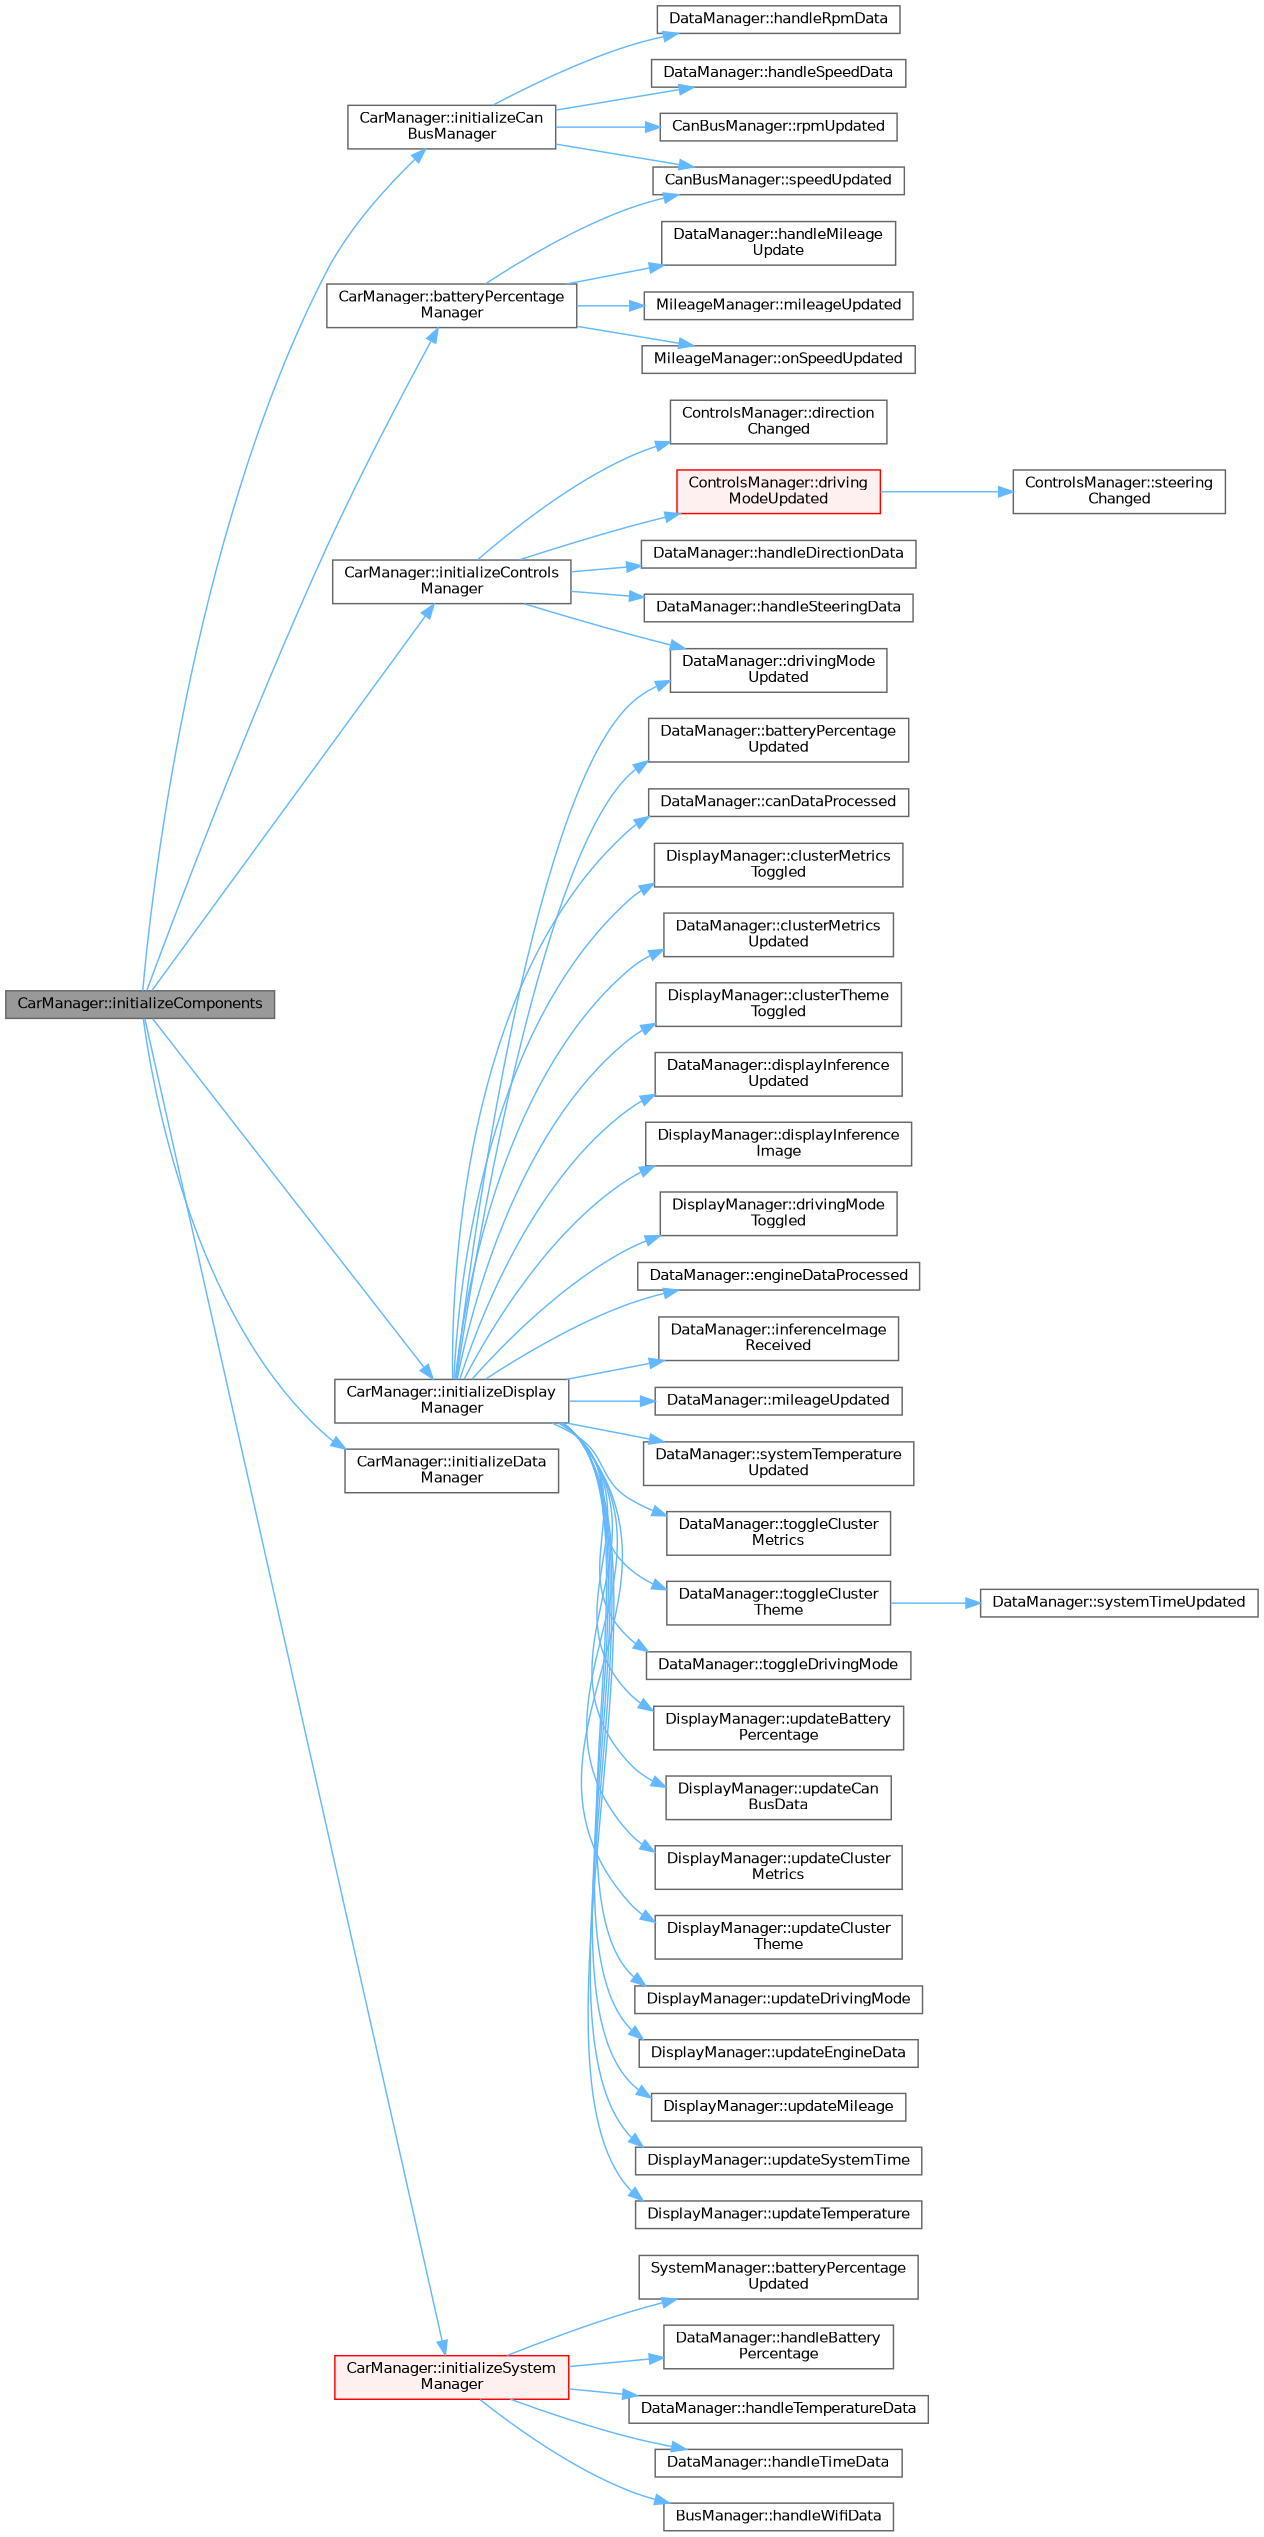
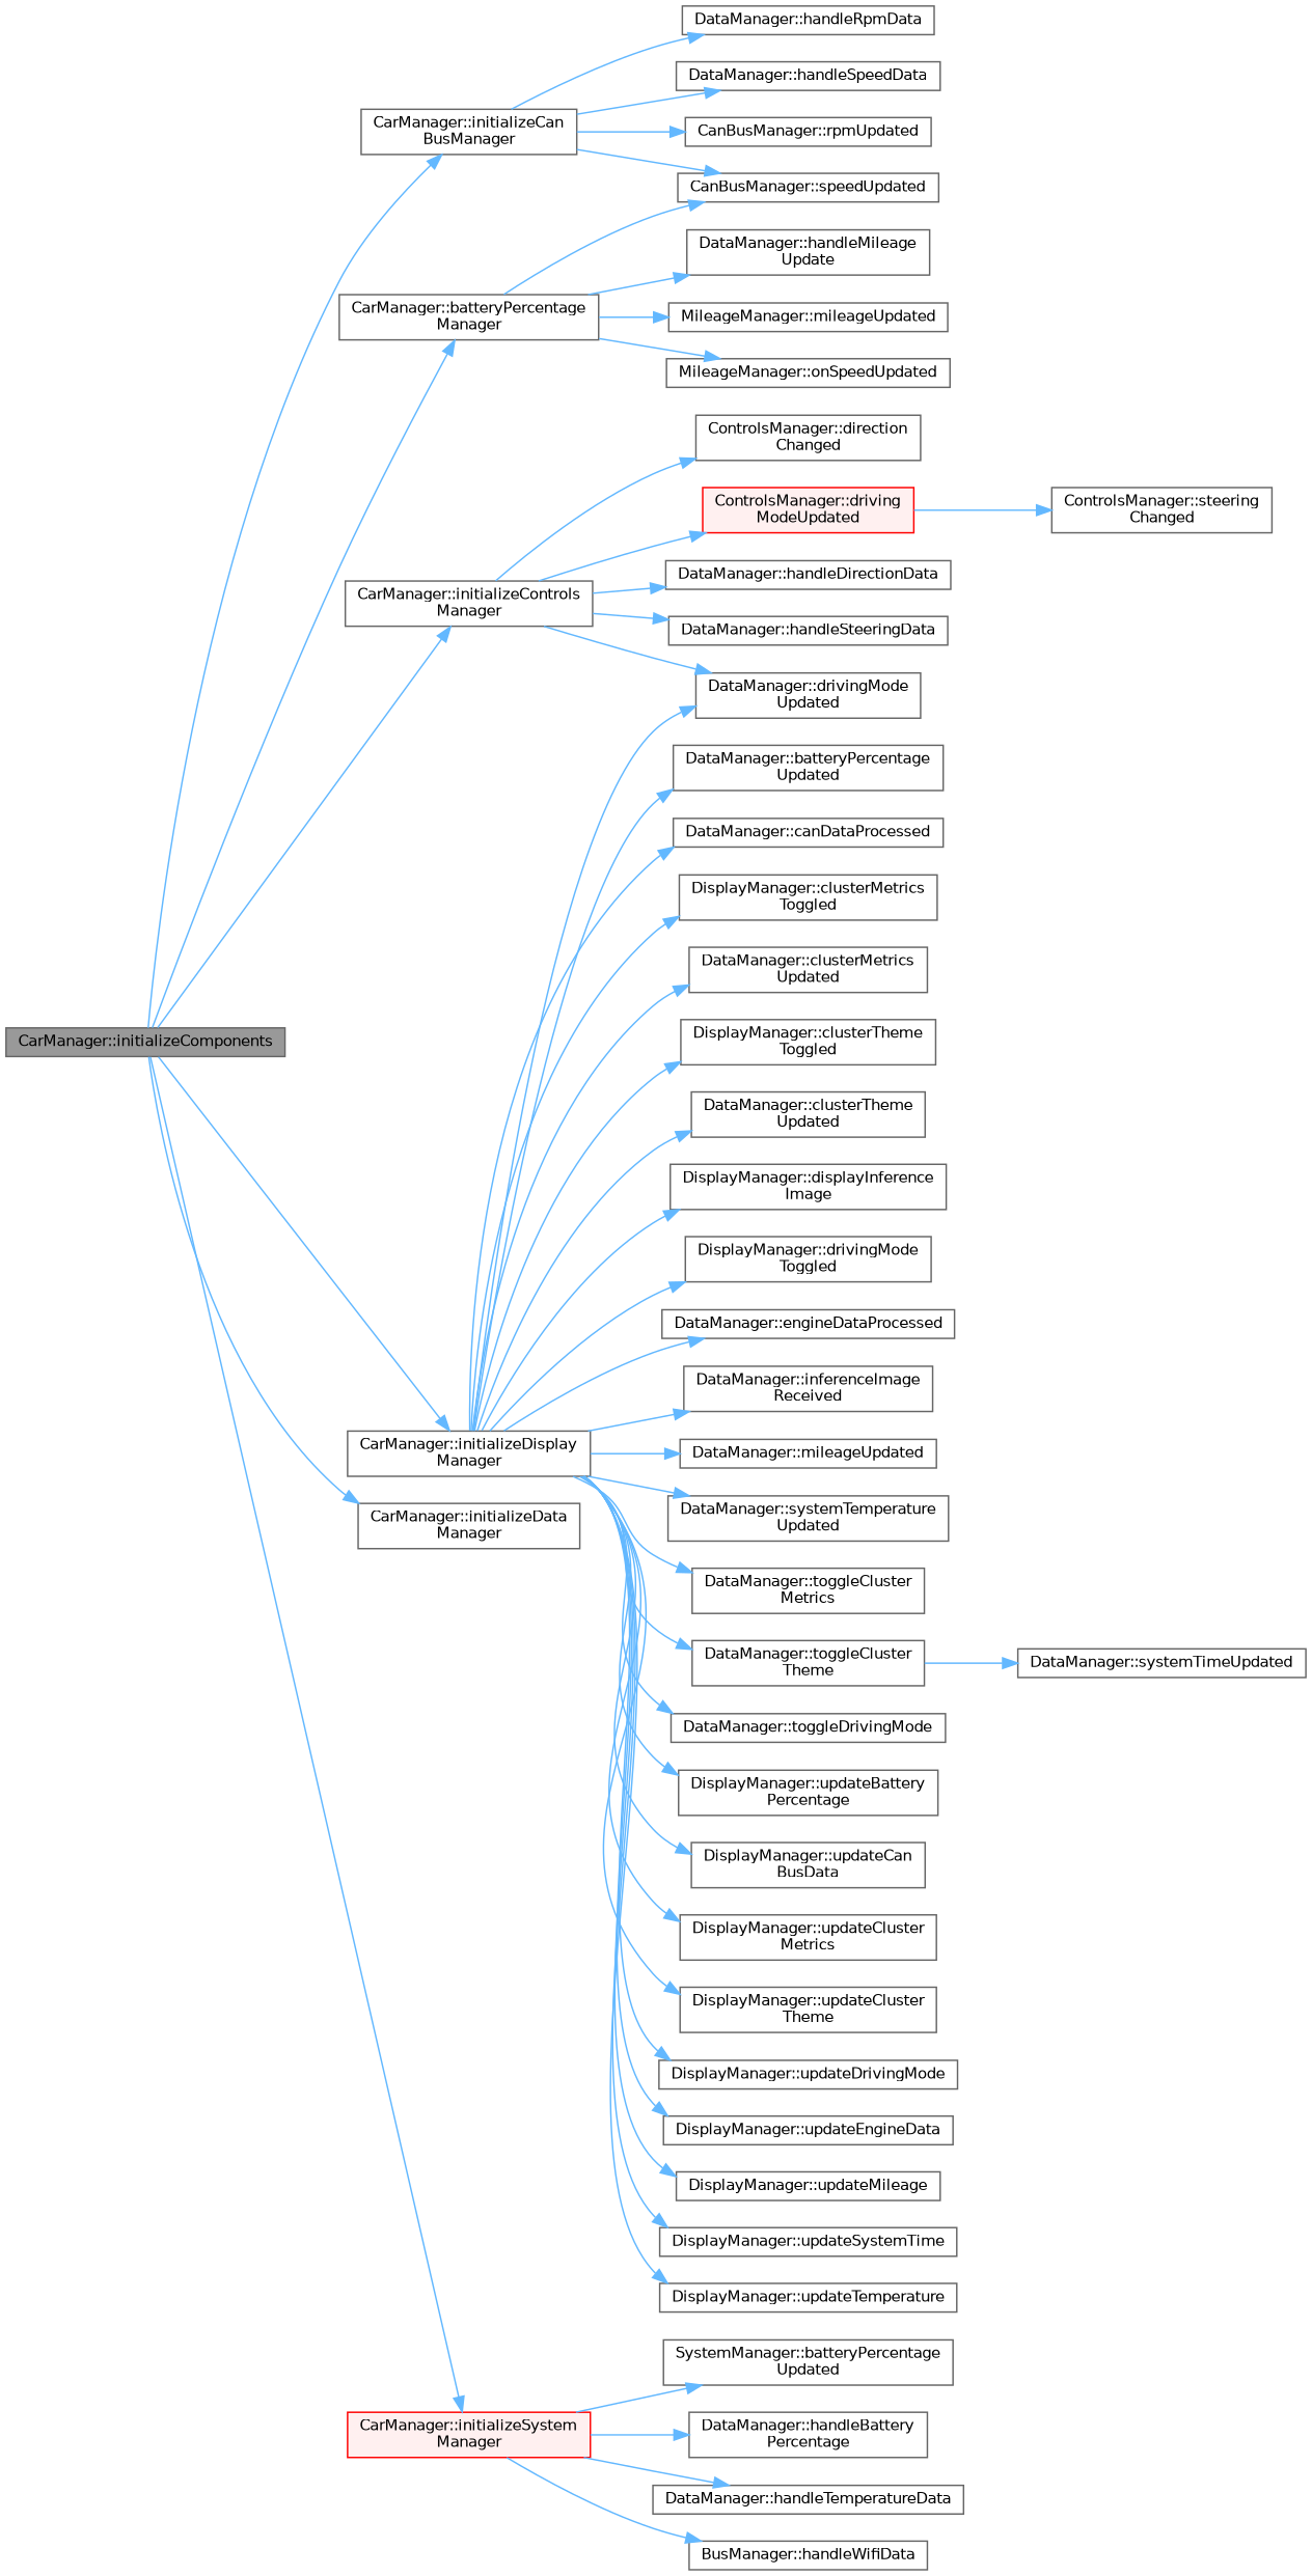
  digraph {
    rankdir=LR
    node [color=grey40 fillcolor=white fontname=Helvetica fontsize=10 shape=box style=filled]
    edge [color=steelblue1 fontname=Helvetica fontsize=10 labelfontname=Helvetica labelfontsize=10 style=solid]
    n1 [color=gray40 fillcolor=grey60 fontcolor=black height=0.2 label="CarManager::initializeComponents" width=0.4]
    n2 [height=0.2 label="CarManager::initializeCan\lBusManager" width=0.4]
    n3 [height=0.2 label="CarManager::initializeControls\lManager" width=0.4]
    n4 [height=0.2 label="CarManager::initializeData\lManager" width=0.4]
    n5 [height=0.2 label="CarManager::initializeDisplay\lManager" width=0.4]
    n6 [height=0.2 label="CarManager::batteryPercentage\lManager" width=0.4]
    n7 [color=red fillcolor="#FFF0F0" height=0.2 label="CarManager::initializeSystem\lManager" width=0.4]
    n8 [height=0.2 label="DataManager::handleRpmData" width=0.4]
    n9 [height=0.2 label="DataManager::handleSpeedData" width=0.4]
    n10 [height=0.2 label="CanBusManager::rpmUpdated" width=0.4]
    n11 [height=0.2 label="CanBusManager::speedUpdated" width=0.4]
    n12 [height=0.2 label="ControlsManager::direction\lChanged" width=0.4]
    n13 [color=red fillcolor="#FFF0F0" height=0.2 label="ControlsManager::driving\lModeUpdated" width=0.4]
    n14 [height=0.2 label="DataManager::drivingMode\lUpdated" width=0.4]
    n15 [height=0.2 label="DataManager::handleDirectionData" width=0.4]
    n16 [height=0.2 label="DataManager::handleSteeringData" width=0.4]
    n17 [height=0.2 label="DataManager::batteryPercentage\lUpdated" width=0.4]
    n18 [height=0.2 label="DataManager::canDataProcessed" width=0.4]
    n19 [height=0.2 label="DisplayManager::clusterMetrics\lToggled" width=0.4]
    n20 [height=0.2 label="DataManager::clusterMetrics\lUpdated" width=0.4]
    n21 [height=0.2 label="DisplayManager::clusterTheme\lToggled" width=0.4]
-   n22 [height=0.2 label="DataManager::displayInference\lUpdated" width=0.4]
+   n22 [height=0.2 label="DataManager::clusterTheme\lUpdated" width=0.4]
    n23 [height=0.2 label="DisplayManager::displayInference\lImage" width=0.4]
    n24 [height=0.2 label="DisplayManager::drivingMode\lToggled" width=0.4]
    n25 [height=0.2 label="DataManager::engineDataProcessed" width=0.4]
    n26 [height=0.2 label="DataManager::inferenceImage\lReceived" width=0.4]
    n27 [height=0.2 label="DataManager::mileageUpdated" width=0.4]
    n28 [height=0.2 label="DataManager::systemTemperature\lUpdated" width=0.4]
    n29 [height=0.2 label="DataManager::toggleCluster\lMetrics" width=0.4]
    n30 [height=0.2 label="DataManager::toggleCluster\lTheme" width=0.4]
    n31 [height=0.2 label="DataManager::toggleDrivingMode" width=0.4]
    n32 [height=0.2 label="DisplayManager::updateBattery\lPercentage" width=0.4]
    n33 [height=0.2 label="DisplayManager::updateCan\lBusData" width=0.4]
    n34 [height=0.2 label="DisplayManager::updateCluster\lMetrics" width=0.4]
    n35 [height=0.2 label="DisplayManager::updateCluster\lTheme" width=0.4]
    n36 [height=0.2 label="DisplayManager::updateDrivingMode" width=0.4]
    n37 [height=0.2 label="DisplayManager::updateEngineData" width=0.4]
    n38 [height=0.2 label="DisplayManager::updateMileage" width=0.4]
    n39 [height=0.2 label="DisplayManager::updateSystemTime" width=0.4]
    n40 [height=0.2 label="DisplayManager::updateTemperature" width=0.4]
    n41 [height=0.2 label="DataManager::handleMileage\lUpdate" width=0.4]
    n42 [height=0.2 label="MileageManager::mileageUpdated" width=0.4]
    n43 [height=0.2 label="MileageManager::onSpeedUpdated" width=0.4]
    n44 [height=0.2 label="SystemManager::batteryPercentage\lUpdated" width=0.4]
    n45 [height=0.2 label="DataManager::handleBattery\lPercentage" width=0.4]
    n46 [height=0.2 label="DataManager::handleTemperatureData" width=0.4]
-   n47 [height=0.2 label="DataManager::handleTimeData" width=0.4]
    n48 [height=0.2 label="BusManager::handleWifiData" width=0.4]
    n49 [height=0.2 label="ControlsManager::steering\lChanged" width=0.4]
    n50 [height=0.2 label="DataManager::systemTimeUpdated" width=0.4]
    n1 -> n2
    n1 -> n3
    n1 -> n4
    n1 -> n5
    n1 -> n6
    n1 -> n7
    n2 -> n8
    n2 -> n9
    n2 -> n10
    n2 -> n11
    n3 -> n12
    n3 -> n13
    n3 -> n14
    n3 -> n15
    n3 -> n16
    n5 -> n14
    n5 -> n17
    n5 -> n18
    n5 -> n19
    n5 -> n20
    n5 -> n21
    n5 -> n22
    n5 -> n23
    n5 -> n24
    n5 -> n25
    n5 -> n26
    n5 -> n27
    n5 -> n28
    n5 -> n29
    n5 -> n30
    n5 -> n31
    n5 -> n32
    n5 -> n33
    n5 -> n34
    n5 -> n35
    n5 -> n36
    n5 -> n37
    n5 -> n38
    n5 -> n39
    n5 -> n40
    n6 -> n11
    n6 -> n41
    n6 -> n42
    n6 -> n43
    n7 -> n44
    n7 -> n45
    n7 -> n46
-   n7 -> n47
    n7 -> n48
    n13 -> n49
    n30 -> n50
  }
